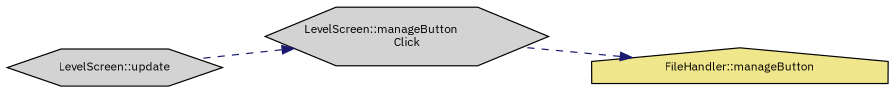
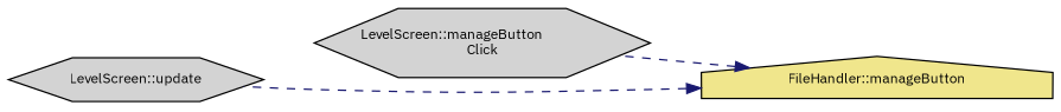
  digraph {
    fontname="IBM Plex Sans"
    rankdir=RL
    node [color=black fillcolor=lightgrey fontname="IBM Plex Sans" fontsize=10 shape=hexagon style=filled]
    edge [color=midnightblue dir=back fontname="IBM Plex Sans" fontsize=10 labelfontname=Helvetica labelfontsize=10 style=dashed]
    n1 [fillcolor=khaki fontcolor=black height=0.2 label="FileHandler::manageButton" shape=house width=0.4]
    n2 [height=0.2 label="LevelScreen::manageButton\lClick" width=0.4]
    n3 [height=0.2 label="LevelScreen::update" width=0.4]
    n1 -> n2
-   n2 -> n3
+   n1 -> n3
  }
